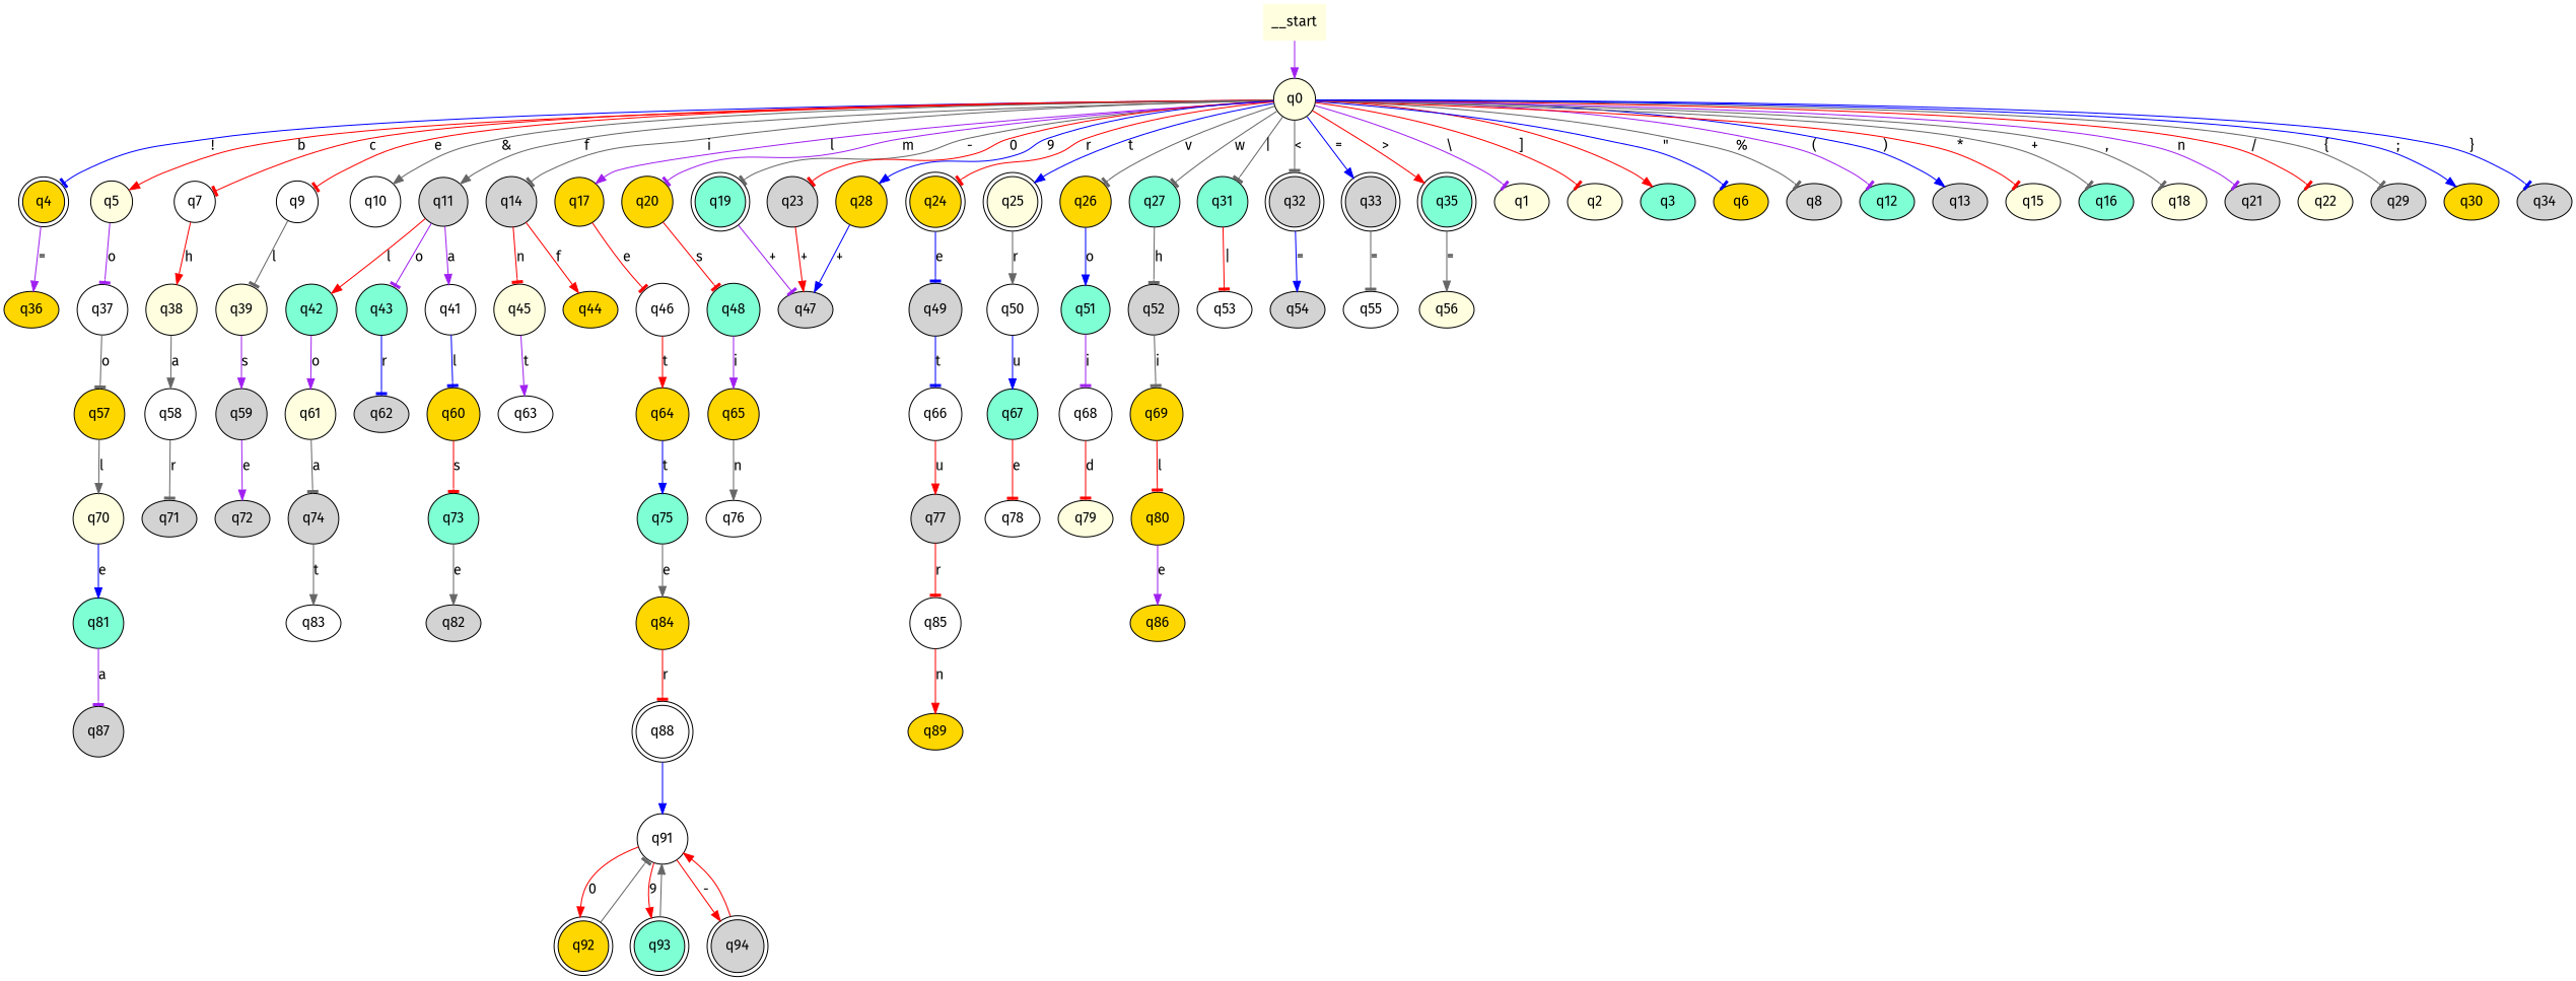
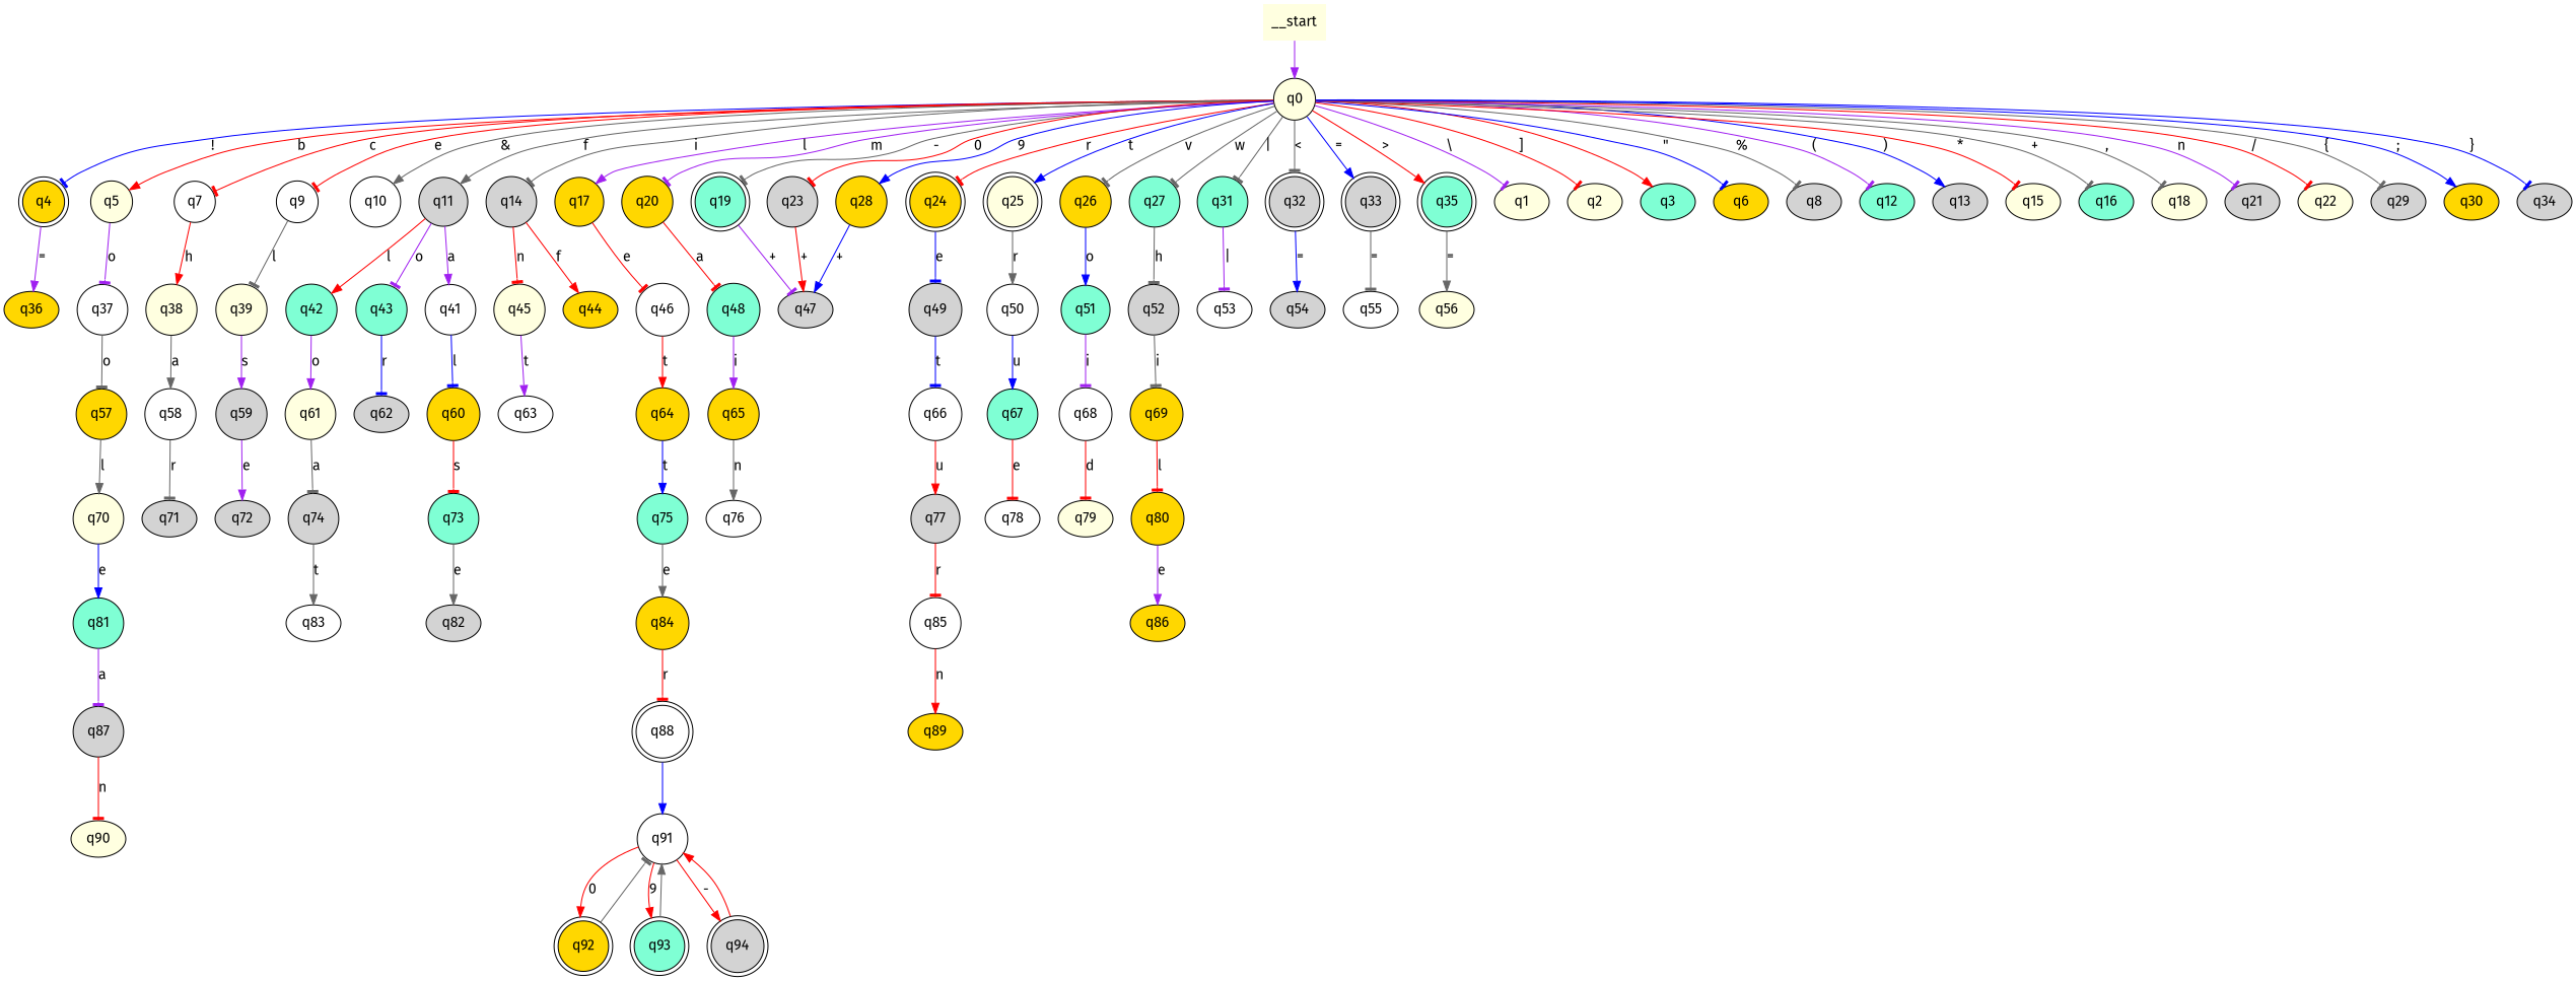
  digraph {
    fontname="Fira Sans"
    rankdir=TB
    node [fillcolor=lightgrey fontname="Fira Sans" shape=circle style=filled]
    edge [arrowhead=tee color=red fontname="Fira Sans"]
    __start [fillcolor=lightyellow shape=none]
    n2 [fillcolor=lightyellow label=q0]
    n3 [fillcolor=gold label=q4 shape=doublecircle]
    n4 [fillcolor=lightyellow label=q5]
    n5 [fillcolor=white label=q7]
    n6 [fillcolor=white label=q9]
    n7 [fillcolor=white label=q10]
    n8 [label=q11]
    n9 [label=q14]
    n10 [fillcolor=gold label=q17]
    n11 [fillcolor=aquamarine label=q19 shape=doublecircle]
    n12 [fillcolor=gold label=q20]
    n13 [label=q23]
    n14 [fillcolor=gold label=q24 shape=doublecircle]
    n15 [fillcolor=lightyellow label=q25 shape=doublecircle]
    n16 [fillcolor=gold label=q26]
    n17 [fillcolor=aquamarine label=q27]
    n18 [fillcolor=gold label=q28]
    n19 [fillcolor=aquamarine label=q31]
    n20 [label=q32 shape=doublecircle]
    n21 [label=q33 shape=doublecircle]
    n22 [fillcolor=aquamarine label=q35 shape=doublecircle]
    q1 [fillcolor=lightyellow shape=""]
    q2 [fillcolor=lightyellow shape=""]
    q3 [fillcolor=aquamarine shape=""]
    q6 [fillcolor=gold shape=""]
    q8 [shape=""]
    q12 [fillcolor=aquamarine shape=""]
    q13 [shape=""]
    q15 [fillcolor=lightyellow shape=""]
    q16 [fillcolor=aquamarine shape=""]
    q18 [fillcolor=lightyellow shape=""]
    q21 [shape=""]
    q22 [fillcolor=lightyellow shape=""]
    q29 [shape=""]
    q30 [fillcolor=gold shape=""]
    q34 [shape=""]
    q36 [fillcolor=gold shape=""]
    n39 [fillcolor=white label=q37]
    n40 [fillcolor=lightyellow label=q38]
    n41 [fillcolor=lightyellow label=q39]
    n42 [fillcolor=white label=q41]
    n43 [fillcolor=aquamarine label=q42]
    n44 [fillcolor=aquamarine label=q43]
    n45 [fillcolor=lightyellow label=q45]
    q44 [fillcolor=gold shape=""]
    n47 [fillcolor=white label=q46]
    q47 [shape=""]
    n49 [fillcolor=aquamarine label=q48]
    n50 [label=q49]
    n51 [fillcolor=white label=q50]
    n52 [fillcolor=aquamarine label=q51]
    n53 [label=q52]
    q53 [fillcolor=white shape=""]
    q54 [shape=""]
    q55 [fillcolor=white shape=""]
    q56 [fillcolor=lightyellow shape=""]
    n58 [fillcolor=gold label=q57]
    n59 [fillcolor=white label=q58]
    n60 [label=q59]
    n61 [fillcolor=gold label=q60]
    n62 [fillcolor=lightyellow label=q61]
    q62 [shape=""]
    q63 [fillcolor=white shape=""]
    n65 [fillcolor=gold label=q64]
    n66 [fillcolor=gold label=q65]
    n67 [fillcolor=white label=q66]
    n68 [fillcolor=aquamarine label=q67]
    n69 [fillcolor=white label=q68]
    n70 [fillcolor=gold label=q69]
    n71 [fillcolor=lightyellow label=q70]
    q71 [shape=""]
    q72 [shape=""]
    n74 [fillcolor=aquamarine label=q73]
    n75 [label=q74]
    n76 [fillcolor=aquamarine label=q75]
    q76 [fillcolor=white shape=""]
    n78 [label=q77]
    q78 [fillcolor=white shape=""]
    q79 [fillcolor=lightyellow shape=""]
    n81 [fillcolor=gold label=q80]
    n82 [fillcolor=aquamarine label=q81]
    q82 [shape=""]
    q83 [fillcolor=white shape=""]
    n85 [fillcolor=gold label=q84]
    n86 [fillcolor=white label=q85]
    q86 [fillcolor=gold shape=""]
    n88 [label=q87]
    n89 [fillcolor=white label=q88 shape=doublecircle]
    q89 [fillcolor=gold shape=""]
+   q90 [fillcolor=lightyellow shape=""]
    n92 [fillcolor=white label=q91]
    n93 [fillcolor=gold label=q92 shape=doublecircle]
    n94 [fillcolor=aquamarine label=q93 shape=doublecircle]
    n95 [label=q94 shape=doublecircle]
    __start -> n2 [arrowhead=normal color=purple]
    n2 -> n3 [color=blue label="!"]
    n2 -> n4 [arrowhead=normal label=b]
    n2 -> n5 [label=c]
    n2 -> n6 [label=e]
    n2 -> n7 [arrowhead=normal color=gray40 label="&"]
    n2 -> n8 [arrowhead=normal color=gray40 label=f]
    n2 -> n9 [color=gray40 label=i]
    n2 -> n10 [arrowhead=normal color=purple label=l]
    n2 -> n11 [color=gray40 label="-"]
    n2 -> n12 [color=purple label=m]
    n2 -> n13 [label=0]
    n2 -> n14 [label=r]
    n2 -> n15 [arrowhead=normal color=blue label=t]
    n2 -> n16 [color=gray40 label=v]
    n2 -> n17 [color=gray40 label=w]
    n2 -> n18 [arrowhead=normal color=blue label=9]
    n2 -> n19 [color=gray40 label="|"]
    n2 -> n20 [color=gray40 label="<"]
    n2 -> n21 [arrowhead=normal color=blue label="="]
    n2 -> n22 [arrowhead=normal label=">"]
    n2 -> q1 [color=purple label="\\"]
    n2 -> q2 [label="]"]
    n2 -> q3 [arrowhead=normal label=" "]
    n2 -> q6 [color=blue label="\""]
    n2 -> q8 [color=gray40 label="%"]
    n2 -> q12 [color=purple label="("]
    n2 -> q13 [arrowhead=normal color=blue label=")"]
    n2 -> q15 [label="*"]
    n2 -> q16 [color=gray40 label="+"]
    n2 -> q18 [color=gray40 label=","]
    n2 -> q21 [color=purple label=n]
    n2 -> q22 [label="/"]
    n2 -> q29 [color=gray40 label="{"]
    n2 -> q30 [arrowhead=normal color=blue label=";"]
    n2 -> q34 [color=blue label="}"]
    n3 -> q36 [arrowhead=normal color=purple label="="]
    n4 -> n39 [color=purple label=o]
    n5 -> n40 [arrowhead=normal label=h]
    n6 -> n41 [color=gray40 label=l]
    n8 -> n42 [arrowhead=normal color=purple label=a]
    n8 -> n43 [arrowhead=normal label=l]
    n8 -> n44 [color=purple label=o]
    n9 -> n45 [label=n]
    n9 -> q44 [arrowhead=normal label=f]
    n10 -> n47 [label=e]
    n11 -> q47 [color=purple label="+"]
-   n12 -> n49 [label=s]
+   n12 -> n49 [label=a]
    n13 -> q47 [arrowhead=normal label="+"]
    n14 -> n50 [color=blue label=e]
    n15 -> n51 [arrowhead=normal color=gray40 label=r]
    n16 -> n52 [arrowhead=normal color=blue label=o]
    n17 -> n53 [color=gray40 label=h]
    n18 -> q47 [arrowhead=normal color=blue label="+"]
-   n19 -> q53 [label="|"]
+   n19 -> q53 [color=purple label="|"]
    n20 -> q54 [arrowhead=normal color=blue label="="]
    n21 -> q55 [color=gray40 label="="]
    n22 -> q56 [arrowhead=normal color=gray40 label="="]
    n39 -> n58 [color=gray40 label=o]
    n40 -> n59 [arrowhead=normal color=gray40 label=a]
    n41 -> n60 [arrowhead=normal color=purple label=s]
    n42 -> n61 [color=blue label=l]
    n43 -> n62 [arrowhead=normal color=purple label=o]
    n44 -> q62 [color=blue label=r]
    n45 -> q63 [arrowhead=normal color=purple label=t]
    n47 -> n65 [arrowhead=normal label=t]
    n49 -> n66 [arrowhead=normal color=purple label=i]
    n50 -> n67 [color=blue label=t]
    n51 -> n68 [arrowhead=normal color=blue label=u]
    n52 -> n69 [color=purple label=i]
    n53 -> n70 [color=gray40 label=i]
    n58 -> n71 [arrowhead=normal color=gray40 label=l]
    n59 -> q71 [color=gray40 label=r]
    n60 -> q72 [arrowhead=normal color=purple label=e]
    n61 -> n74 [label=s]
    n62 -> n75 [color=gray40 label=a]
    n65 -> n76 [arrowhead=normal color=blue label=t]
    n66 -> q76 [arrowhead=normal color=gray40 label=n]
    n67 -> n78 [arrowhead=normal label=u]
    n68 -> q78 [label=e]
    n69 -> q79 [label=d]
    n70 -> n81 [label=l]
    n71 -> n82 [arrowhead=normal color=blue label=e]
    n74 -> q82 [arrowhead=normal color=gray40 label=e]
    n75 -> q83 [arrowhead=normal color=gray40 label=t]
    n76 -> n85 [arrowhead=normal color=gray40 label=e]
    n78 -> n86 [label=r]
    n81 -> q86 [arrowhead=normal color=purple label=e]
    n82 -> n88 [color=purple label=a]
    n85 -> n89 [label=r]
    n86 -> q89 [arrowhead=normal label=n]
+   n88 -> q90 [label=n]
    n89 -> n92 [arrowhead=normal color=blue label=" "]
    n92 -> n93 [arrowhead=normal label=0]
    n92 -> n94 [arrowhead=normal label=9]
    n92 -> n95 [arrowhead=normal label="-"]
    n93 -> n92 [color=gray40 label=" "]
    n94 -> n92 [arrowhead=normal color=gray40 label=" "]
    n95 -> n92 [arrowhead=normal label=" "]
  }
